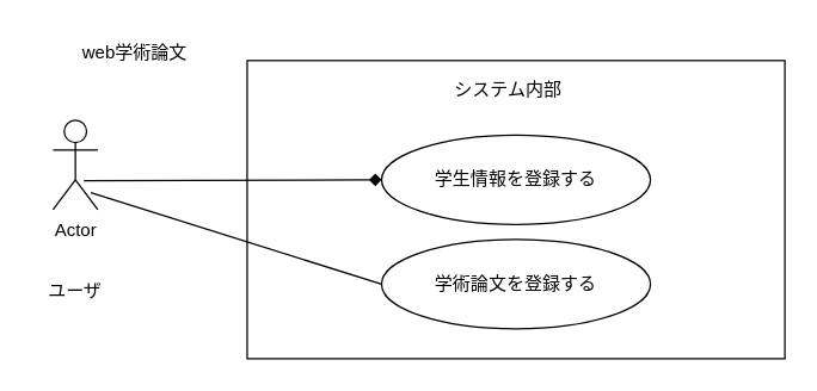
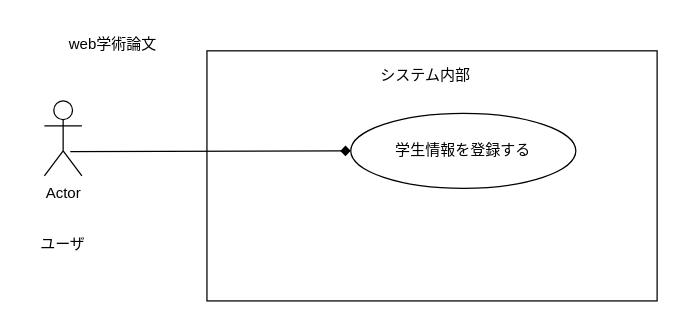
  <mxCell id="0" />
  <mxCell id="1" parent="0" />
  <mxCell id="2" value="Actor" style="shape=umlActor;verticalLabelPosition=bottom;verticalAlign=top;html=1;" vertex="1" parent="1"><mxGeometry x="35" y="80" width="30" height="60" as="geometry" /></mxCell>
  <mxCell id="3" value="ユーザ" style="text;html=1;align=center;verticalAlign=middle;whiteSpace=wrap;rounded=0;" vertex="1" parent="1"><mxGeometry x="20" y="180" width="60" height="30" as="geometry" /></mxCell>
  <mxCell id="4" value="" style="rounded=0;whiteSpace=wrap;html=1;" vertex="1" parent="1"><mxGeometry x="165" y="40" width="360" height="200" as="geometry" /></mxCell>
  <mxCell id="5" value="システム内部" style="text;html=1;align=center;verticalAlign=middle;whiteSpace=wrap;rounded=0;" vertex="1" parent="1"><mxGeometry x="290" y="45" width="100" height="30" as="geometry" /></mxCell>
- <mxCell id="6" value="学生情報を登録する" style="ellipse;whiteSpace=wrap;html=1;" vertex="1" parent="1"><mxGeometry x="255" y="90" width="180" height="60" as="geometry" /></mxCell>
- <mxCell id="7" value="学術論文を登録する" style="ellipse;whiteSpace=wrap;html=1;" vertex="1" parent="1"><mxGeometry x="255" y="160" width="180" height="60" as="geometry" /></mxCell>
+ <mxCell id="6" value="学生情報を登録する" style="ellipse;whiteSpace=wrap;html=1;" vertex="1" parent="1"><mxGeometry x="280" y="90" width="180" height="60" as="geometry" /></mxCell>
  <mxCell id="8" value="" style="endArrow=diamond;html=1;exitX=0.689;exitY=0.678;exitDx=0;exitDy=0;exitPerimeter=0;entryX=0;entryY=0.5;entryDx=0;entryDy=0;" edge="1" parent="1" source="2" target="6"><mxGeometry width="50" height="50" relative="1" as="geometry"><mxPoint x="95" y="90" as="sourcePoint" /><mxPoint x="145" y="40" as="targetPoint" /></mxGeometry></mxCell>
- <mxCell id="9" value="" style="endArrow=none;html=1;exitX=0.844;exitY=0.811;exitDx=0;exitDy=0;exitPerimeter=0;entryX=0;entryY=0.5;entryDx=0;entryDy=0;" edge="1" parent="1" source="2" target="7"><mxGeometry width="50" height="50" relative="1" as="geometry"><mxPoint x="275" y="240" as="sourcePoint" /><mxPoint x="325" y="190" as="targetPoint" /></mxGeometry></mxCell>
  <mxCell id="10" value="web学術論文" style="text;html=1;align=center;verticalAlign=middle;whiteSpace=wrap;rounded=0;" vertex="1" parent="1"><mxGeometry x="45" y="20" width="90" height="30" as="geometry" /></mxCell>
